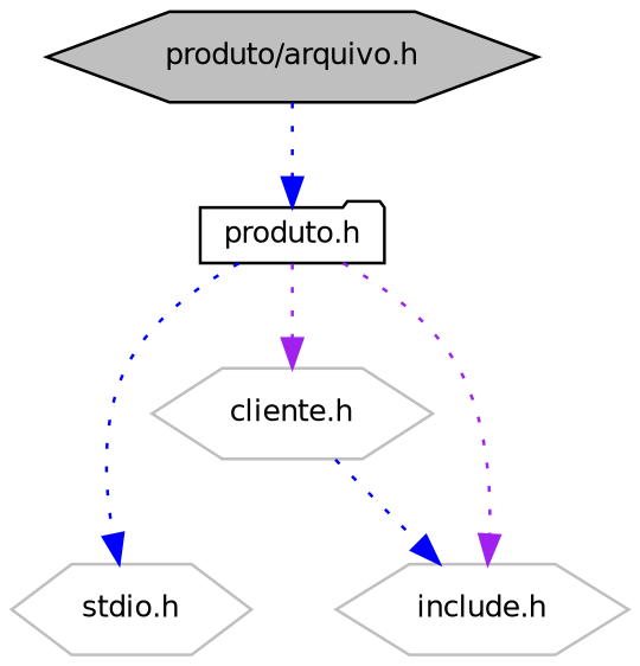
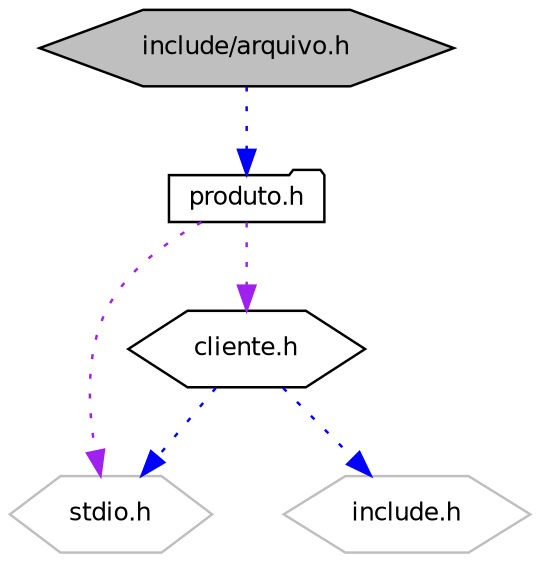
  digraph {
    node [color=black fillcolor=white fontname=Helvetica fontsize=10 shape=hexagon style=filled]
    edge [color=blue fontname=Helvetica fontsize=10 labelfontname=Helvetica labelfontsize=10 style=dotted]
-   n1 [fillcolor=grey75 fontcolor=black height=0.2 label="produto/arquivo.h" width=0.4]
+   n1 [fillcolor=grey75 fontcolor=black height=0.2 label="include/arquivo.h" width=0.4]
    n2 [height=0.2 label="produto.h" shape=folder width=0.4]
-   n3 [color=grey75 height=0.2 label="cliente.h" width=0.4]
+   n3 [height=0.2 label="cliente.h" width=0.4]
    n4 [color=grey75 height=0.2 label="stdio.h" width=0.4]
    n5 [color=grey75 height=0.2 label="include.h" width=0.4]
    n1 -> n2
    n2 -> n3 [color=purple]
-   n2 -> n4
-   n2 -> n5 [color=purple]
+   n2 -> n4 [color=purple]
+   n3 -> n4
    n3 -> n5
  }
